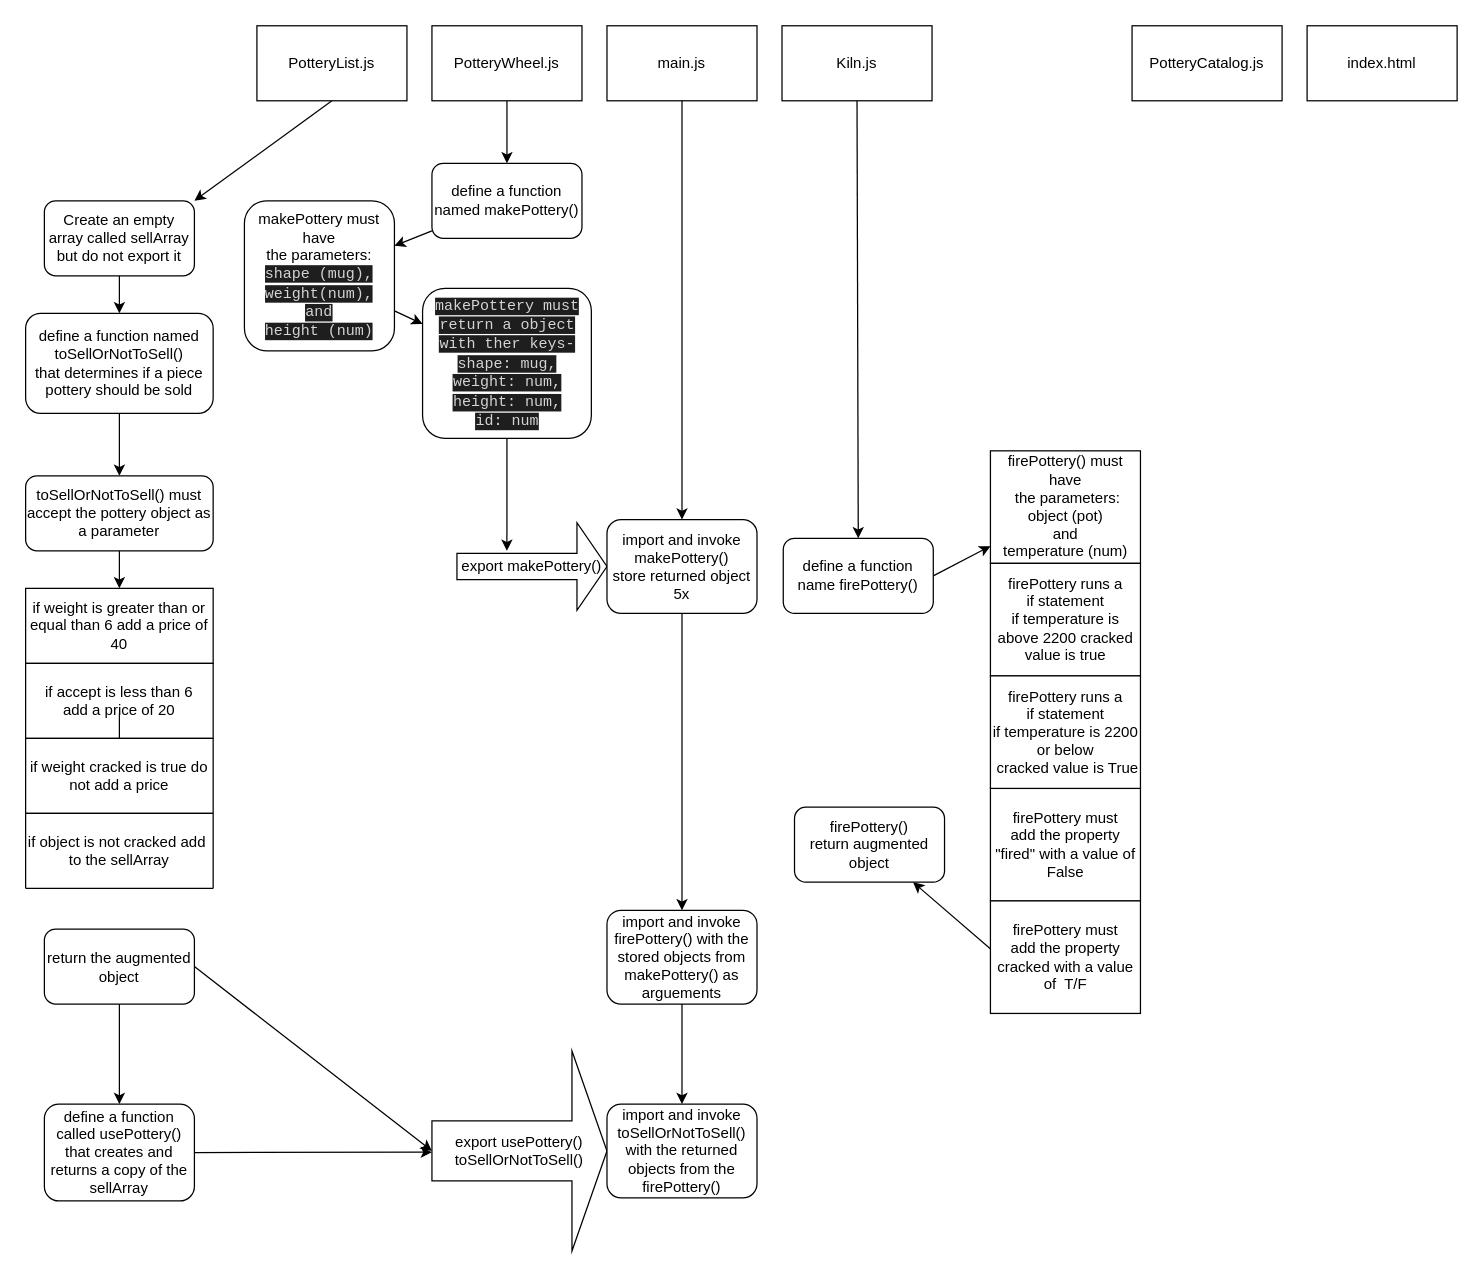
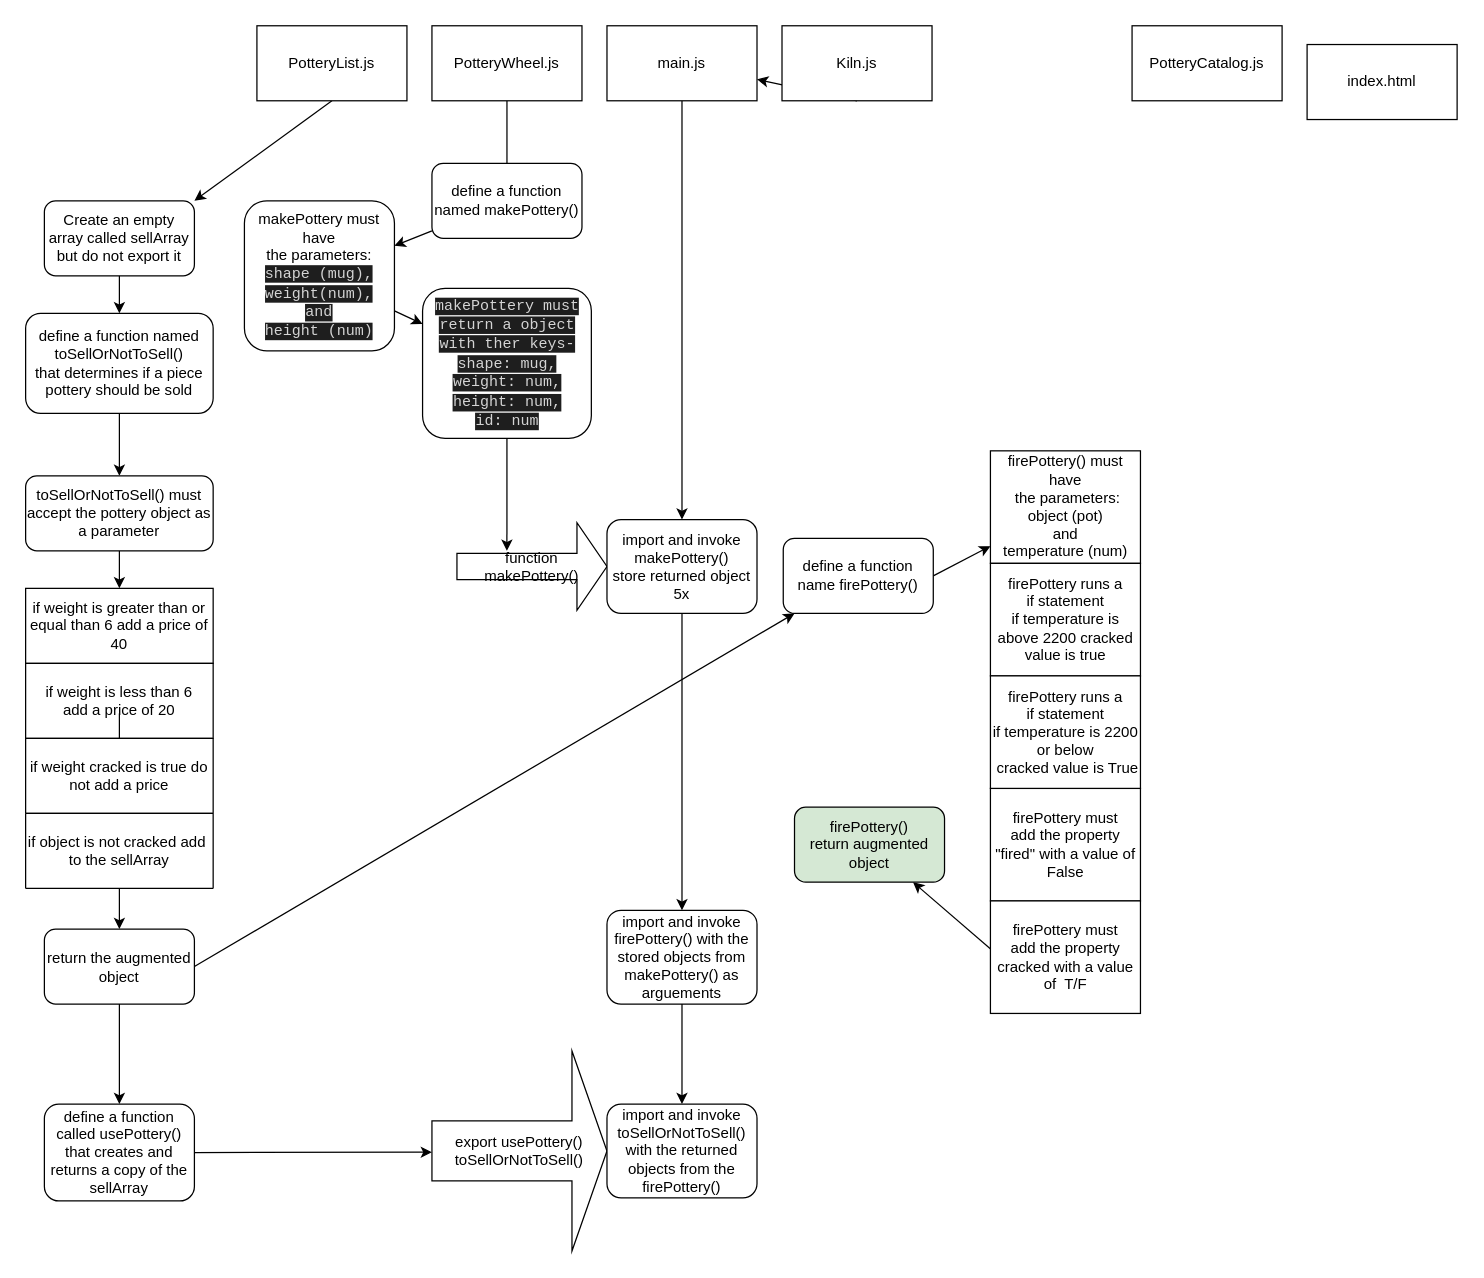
  <mxCell id="0" />
  <mxCell id="1" parent="0" />
- <mxCell id="2" style="edgeStyle=none;html=1;exitX=0.5;exitY=1;exitDx=0;exitDy=0;entryX=0.5;entryY=0;entryDx=0;entryDy=0;fontSize=12;" edge="1" parent="1" source="3" target="13"><mxGeometry relative="1" as="geometry" /></mxCell>
+ <mxCell id="2" style="edgeStyle=none;html=1;exitX=0.5;exitY=1;exitDx=0;exitDy=0;entryX=0.5;entryY=0;entryDx=0;entryDy=0;fontSize=12;endArrow=none;" edge="1" parent="1" source="3" target="13"><mxGeometry relative="1" as="geometry" /></mxCell>
  <mxCell id="3" value="PotteryWheel.js" style="rounded=0;whiteSpace=wrap;html=1;fontSize=12;" vertex="1" parent="1"><mxGeometry x="345" y="20" width="120" height="60" as="geometry" /></mxCell>
  <mxCell id="4" style="edgeStyle=none;html=1;exitX=0.5;exitY=1;exitDx=0;exitDy=0;fontSize=12;entryX=1;entryY=0;entryDx=0;entryDy=0;" edge="1" parent="1" source="5" target="37"><mxGeometry relative="1" as="geometry"><mxPoint x="125" y="300" as="targetPoint" /></mxGeometry></mxCell>
  <mxCell id="5" value="PotteryList.js" style="rounded=0;whiteSpace=wrap;html=1;fontSize=12;" vertex="1" parent="1"><mxGeometry x="205" y="20" width="120" height="60" as="geometry" /></mxCell>
- <mxCell id="6" style="edgeStyle=none;html=1;exitX=0.5;exitY=1;exitDx=0;exitDy=0;entryX=0.5;entryY=0;entryDx=0;entryDy=0;fontSize=12;" edge="1" parent="1" source="7" target="22"><mxGeometry relative="1" as="geometry" /></mxCell>
+ <mxCell id="6" style="edgeStyle=none;html=1;exitX=0.5;exitY=1;exitDx=0;exitDy=0;fontSize=12;" edge="1" parent="1" source="7" target="10"><mxGeometry relative="1" as="geometry" /></mxCell>
  <mxCell id="7" value="Kiln.js" style="rounded=0;whiteSpace=wrap;html=1;fontSize=12;" vertex="1" parent="1"><mxGeometry x="625" y="20" width="120" height="60" as="geometry" /></mxCell>
  <mxCell id="8" value="PotteryCatalog.js" style="rounded=0;whiteSpace=wrap;html=1;fontSize=12;" vertex="1" parent="1"><mxGeometry x="905" y="20" width="120" height="60" as="geometry" /></mxCell>
  <mxCell id="9" style="edgeStyle=none;html=1;entryX=0.5;entryY=0;entryDx=0;entryDy=0;fontSize=12;" edge="1" parent="1" source="10" target="20"><mxGeometry relative="1" as="geometry" /></mxCell>
  <mxCell id="10" value="main.js" style="rounded=0;whiteSpace=wrap;html=1;fontSize=12;" vertex="1" parent="1"><mxGeometry x="485" y="20" width="120" height="60" as="geometry" /></mxCell>
- <mxCell id="11" value="index.html" style="rounded=0;whiteSpace=wrap;html=1;fontSize=12;" vertex="1" parent="1"><mxGeometry x="1045" y="20" width="120" height="60" as="geometry" /></mxCell>
+ <mxCell id="11" value="index.html" style="rounded=0;whiteSpace=wrap;html=1;fontSize=12;" vertex="1" parent="1"><mxGeometry x="1045" y="35" width="120" height="60" as="geometry" /></mxCell>
  <mxCell id="12" value="" style="edgeStyle=none;html=1;fontSize=12;" edge="1" parent="1" source="13" target="15"><mxGeometry relative="1" as="geometry" /></mxCell>
  <mxCell id="13" value="define a function named makePottery()" style="rounded=1;whiteSpace=wrap;html=1;fontSize=12;" vertex="1" parent="1"><mxGeometry x="345" y="130" width="120" height="60" as="geometry" /></mxCell>
  <mxCell id="14" value="" style="edgeStyle=none;html=1;fontSize=12;" edge="1" parent="1" source="15" target="17"><mxGeometry relative="1" as="geometry" /></mxCell>
  <mxCell id="15" value="makePottery must have&lt;br&gt;&amp;nbsp;the parameters:&amp;nbsp;&lt;br&gt;&lt;span style=&quot;background-color: rgb(30, 30, 30); color: rgb(212, 212, 212); font-family: Menlo, Monaco, &amp;quot;Courier New&amp;quot;, monospace;&quot;&gt;shape (mug), weight(num),&lt;br&gt;and&lt;br&gt;height (num)&lt;/span&gt;&lt;span style=&quot;background-color: rgb(30, 30, 30); color: rgb(212, 212, 212); font-family: Menlo, Monaco, &amp;quot;Courier New&amp;quot;, monospace;&quot;&gt;&lt;br&gt;&lt;/span&gt;" style="whiteSpace=wrap;html=1;rounded=1;" vertex="1" parent="1"><mxGeometry x="195" y="160" width="120" height="120" as="geometry" /></mxCell>
  <mxCell id="16" style="edgeStyle=none;html=1;fontSize=12;entryX=0.333;entryY=0.321;entryDx=0;entryDy=0;entryPerimeter=0;" edge="1" parent="1" source="17" target="18"><mxGeometry relative="1" as="geometry" /></mxCell>
  <mxCell id="17" value="&lt;span style=&quot;background-color: rgb(30, 30, 30); color: rgb(212, 212, 212); font-family: Menlo, Monaco, &amp;quot;Courier New&amp;quot;, monospace;&quot;&gt;makePottery must return a object with ther keys-&lt;br&gt;&lt;/span&gt;&lt;span style=&quot;color: rgb(212, 212, 212); font-family: Menlo, Monaco, &amp;quot;Courier New&amp;quot;, monospace; background-color: rgb(30, 30, 30);&quot;&gt;shape: mug,&lt;br&gt;weight: num,&lt;/span&gt;&lt;br style=&quot;color: rgb(212, 212, 212); font-family: Menlo, Monaco, &amp;quot;Courier New&amp;quot;, monospace;&quot;&gt;&lt;span style=&quot;color: rgb(212, 212, 212); font-family: Menlo, Monaco, &amp;quot;Courier New&amp;quot;, monospace; background-color: rgb(30, 30, 30);&quot;&gt;height: num,&lt;br&gt;&lt;/span&gt;&lt;span style=&quot;background-color: rgb(30, 30, 30); color: rgb(212, 212, 212); font-family: Menlo, Monaco, &amp;quot;Courier New&amp;quot;, monospace;&quot;&gt;id: num&lt;/span&gt;&lt;span style=&quot;background-color: rgb(30, 30, 30); color: rgb(212, 212, 212); font-family: Menlo, Monaco, &amp;quot;Courier New&amp;quot;, monospace;&quot;&gt;&lt;br&gt;&lt;/span&gt;" style="whiteSpace=wrap;html=1;rounded=1;" vertex="1" parent="1"><mxGeometry x="337.5" y="230" width="135" height="120" as="geometry" /></mxCell>
- <mxCell id="18" value="export makePottery()" style="shape=singleArrow;whiteSpace=wrap;html=1;fontSize=12;" vertex="1" parent="1"><mxGeometry x="365" y="417.5" width="120" height="70" as="geometry" /></mxCell>
+ <mxCell id="18" value="function makePottery()" style="shape=singleArrow;whiteSpace=wrap;html=1;fontSize=12;" vertex="1" parent="1"><mxGeometry x="365" y="417.5" width="120" height="70" as="geometry" /></mxCell>
  <mxCell id="19" value="" style="edgeStyle=none;html=1;fontSize=12;" edge="1" parent="1" source="20" target="35"><mxGeometry relative="1" as="geometry" /></mxCell>
  <mxCell id="20" value="import and invoke makePottery()&lt;br&gt;store returned object 5x" style="rounded=1;whiteSpace=wrap;html=1;fontSize=12;" vertex="1" parent="1"><mxGeometry x="485" y="415" width="120" height="75" as="geometry" /></mxCell>
  <mxCell id="21" value="" style="edgeStyle=none;html=1;fontSize=12;exitX=1;exitY=0.5;exitDx=0;exitDy=0;" edge="1" parent="1" source="22" target="24"><mxGeometry relative="1" as="geometry"><mxPoint x="765.004" y="350" as="sourcePoint" /></mxGeometry></mxCell>
  <mxCell id="22" value="define a function name firePottery()" style="rounded=1;whiteSpace=wrap;html=1;fontSize=12;" vertex="1" parent="1"><mxGeometry x="626" y="430" width="120" height="60" as="geometry" /></mxCell>
  <mxCell id="23" value="" style="edgeStyle=none;html=1;fontSize=12;" edge="1" parent="1" source="24" target="27"><mxGeometry relative="1" as="geometry" /></mxCell>
  <mxCell id="24" value="firePottery() must&lt;br&gt;have&lt;br&gt;&amp;nbsp;the parameters:&lt;br&gt;object (pot)&lt;br&gt;and&lt;br&gt;temperature (num)" style="rounded=1;whiteSpace=wrap;html=1;fontSize=12;arcSize=0;" vertex="1" parent="1"><mxGeometry x="791.71" y="360" width="120" height="90" as="geometry" /></mxCell>
  <mxCell id="25" value="" style="edgeStyle=none;html=1;fontSize=12;exitX=0.5;exitY=1;exitDx=0;exitDy=0;" edge="1" parent="1" source="32" target="29"><mxGeometry relative="1" as="geometry"><mxPoint x="851.71" y="650" as="sourcePoint" /></mxGeometry></mxCell>
  <mxCell id="26" value="" style="edgeStyle=none;html=1;fontSize=12;" edge="1" parent="1" source="27" target="32"><mxGeometry relative="1" as="geometry" /></mxCell>
  <mxCell id="27" value="firePottery runs a&lt;br&gt;if statement&lt;br&gt;if temperature is above 2200 cracked value is true" style="rounded=1;whiteSpace=wrap;html=1;fontSize=12;arcSize=0;" vertex="1" parent="1"><mxGeometry x="791.71" y="450" width="120" height="90" as="geometry" /></mxCell>
  <mxCell id="28" value="" style="edgeStyle=none;html=1;fontSize=12;" edge="1" parent="1" source="29" target="31"><mxGeometry relative="1" as="geometry" /></mxCell>
  <mxCell id="29" value="firePottery must&lt;br&gt;add the property&lt;br&gt;&quot;fired&quot; with a value of&lt;br&gt;False" style="rounded=1;whiteSpace=wrap;html=1;fontSize=12;arcSize=0;" vertex="1" parent="1"><mxGeometry x="791.71" y="630" width="120" height="90" as="geometry" /></mxCell>
  <mxCell id="30" style="edgeStyle=none;html=1;exitX=0.5;exitY=1;exitDx=0;exitDy=0;fontSize=12;" edge="1" parent="1" source="31" target="33"><mxGeometry relative="1" as="geometry" /></mxCell>
  <mxCell id="31" value="firePottery must&lt;br&gt;add the property&lt;br&gt;cracked with a value of&amp;nbsp; T/F" style="rounded=1;whiteSpace=wrap;html=1;fontSize=12;arcSize=0;" vertex="1" parent="1"><mxGeometry x="791.71" y="720" width="120" height="90" as="geometry" /></mxCell>
  <mxCell id="32" value="firePottery runs a&lt;br&gt;if statement&lt;br&gt;if temperature is 2200&lt;br&gt;or below&lt;br&gt;&amp;nbsp;cracked value is True" style="rounded=1;whiteSpace=wrap;html=1;fontSize=12;arcSize=0;" vertex="1" parent="1"><mxGeometry x="791.71" y="540" width="120" height="90" as="geometry" /></mxCell>
- <mxCell id="33" value="firePottery()&lt;br&gt;return augmented object" style="rounded=1;whiteSpace=wrap;html=1;fontSize=12;" vertex="1" parent="1"><mxGeometry x="635" y="645" width="120" height="60" as="geometry" /></mxCell>
+ <mxCell id="33" value="firePottery()&lt;br&gt;return augmented object" style="rounded=1;whiteSpace=wrap;html=1;fontSize=12;fillColor=#d5e8d4;" vertex="1" parent="1"><mxGeometry x="635" y="645" width="120" height="60" as="geometry" /></mxCell>
  <mxCell id="34" value="" style="edgeStyle=none;html=1;fontSize=12;" edge="1" parent="1" source="35" target="56"><mxGeometry relative="1" as="geometry" /></mxCell>
  <mxCell id="35" value="import and invoke firePottery() with the stored objects from makePottery() as arguements" style="rounded=1;whiteSpace=wrap;html=1;fontSize=12;" vertex="1" parent="1"><mxGeometry x="485" y="727.5" width="120" height="75" as="geometry" /></mxCell>
  <mxCell id="36" value="" style="edgeStyle=none;html=1;fontSize=12;" edge="1" parent="1" source="37" target="39"><mxGeometry relative="1" as="geometry" /></mxCell>
  <mxCell id="37" value="Create an empty array called sellArray but do not export it" style="rounded=1;whiteSpace=wrap;html=1;fontSize=12;" vertex="1" parent="1"><mxGeometry x="35" y="160" width="120" height="60" as="geometry" /></mxCell>
  <mxCell id="38" value="" style="edgeStyle=none;html=1;fontSize=12;" edge="1" parent="1" source="39" target="41"><mxGeometry relative="1" as="geometry" /></mxCell>
  <mxCell id="39" value="define a function named toSellOrNotToSell()&lt;br&gt;that determines if a piece pottery should be sold" style="rounded=1;whiteSpace=wrap;html=1;fontSize=12;" vertex="1" parent="1"><mxGeometry x="20" y="250" width="150" height="80" as="geometry" /></mxCell>
  <mxCell id="40" value="" style="edgeStyle=none;html=1;fontSize=12;" edge="1" parent="1" source="41" target="43"><mxGeometry relative="1" as="geometry" /></mxCell>
  <mxCell id="41" value="toSellOrNotToSell() must accept the pottery object as a parameter" style="rounded=1;whiteSpace=wrap;html=1;fontSize=12;" vertex="1" parent="1"><mxGeometry x="20" y="380" width="150" height="60" as="geometry" /></mxCell>
  <mxCell id="42" value="" style="edgeStyle=none;html=1;fontSize=12;" edge="1" parent="1" source="43" target="45"><mxGeometry relative="1" as="geometry" /></mxCell>
  <mxCell id="43" value="if weight is greater than or equal than 6 add a price of 40" style="rounded=1;whiteSpace=wrap;html=1;fontSize=12;arcSize=0;" vertex="1" parent="1"><mxGeometry x="20" y="470" width="150" height="60" as="geometry" /></mxCell>
  <mxCell id="44" value="" style="edgeStyle=none;html=1;fontSize=12;" edge="1" parent="1" source="45" target="47"><mxGeometry relative="1" as="geometry" /></mxCell>
- <mxCell id="45" value="if accept is less than 6&lt;br&gt;add a price of 20" style="rounded=1;whiteSpace=wrap;html=1;fontSize=12;arcSize=0;" vertex="1" parent="1"><mxGeometry x="20" y="530" width="150" height="60" as="geometry" /></mxCell>
+ <mxCell id="45" value="if weight is less than 6&lt;br&gt;add a price of 20" style="rounded=1;whiteSpace=wrap;html=1;fontSize=12;arcSize=0;" vertex="1" parent="1"><mxGeometry x="20" y="530" width="150" height="60" as="geometry" /></mxCell>
  <mxCell id="46" value="" style="edgeStyle=none;html=1;fontSize=12;" edge="1" parent="1" target="49"><mxGeometry relative="1" as="geometry"><mxPoint x="95" y="570" as="sourcePoint" /></mxGeometry></mxCell>
  <mxCell id="47" value="if weight cracked is true do not add a price" style="rounded=1;whiteSpace=wrap;html=1;fontSize=12;arcSize=1;" vertex="1" parent="1"><mxGeometry x="20" y="590" width="150" height="60" as="geometry" /></mxCell>
- <mxCell id="48" style="edgeStyle=none;html=1;exitX=0.5;exitY=1;exitDx=0;exitDy=0;fontSize=12;" edge="1" parent="1" source="49" target="47"><mxGeometry relative="1" as="geometry" /></mxCell>
+ <mxCell id="48" style="edgeStyle=none;html=1;exitX=0.5;exitY=1;exitDx=0;exitDy=0;fontSize=12;" edge="1" parent="1" source="49" target="52"><mxGeometry relative="1" as="geometry" /></mxCell>
  <mxCell id="49" value="if object is not cracked add&amp;nbsp;&lt;br&gt;to the sellArray" style="rounded=1;whiteSpace=wrap;html=1;fontSize=12;arcSize=1;" vertex="1" parent="1"><mxGeometry x="20" y="650" width="150" height="60" as="geometry" /></mxCell>
  <mxCell id="50" value="" style="edgeStyle=none;html=1;fontSize=12;" edge="1" parent="1" source="52" target="54"><mxGeometry relative="1" as="geometry" /></mxCell>
- <mxCell id="51" style="edgeStyle=none;html=1;exitX=1;exitY=0.5;exitDx=0;exitDy=0;entryX=0;entryY=0.5;entryDx=0;entryDy=0;entryPerimeter=0;fontSize=12;" edge="1" parent="1" source="52" target="55"><mxGeometry relative="1" as="geometry" /></mxCell>
+ <mxCell id="51" style="edgeStyle=none;html=1;exitX=1;exitY=0.5;exitDx=0;exitDy=0;fontSize=12;" edge="1" parent="1" source="52" target="22"><mxGeometry relative="1" as="geometry" /></mxCell>
  <mxCell id="52" value="return the augmented object" style="rounded=1;whiteSpace=wrap;html=1;fontSize=12;" vertex="1" parent="1"><mxGeometry x="35" y="742.5" width="120" height="60" as="geometry" /></mxCell>
  <mxCell id="53" style="edgeStyle=none;html=1;exitX=1;exitY=0.5;exitDx=0;exitDy=0;fontSize=12;" edge="1" parent="1" source="54"><mxGeometry relative="1" as="geometry"><mxPoint x="345" y="921" as="targetPoint" /></mxGeometry></mxCell>
  <mxCell id="54" value="define a function called usePottery() that creates and returns a copy of the sellArray" style="whiteSpace=wrap;html=1;rounded=1;" vertex="1" parent="1"><mxGeometry x="35" y="882.5" width="120" height="77.5" as="geometry" /></mxCell>
  <mxCell id="55" value="export usePottery()&lt;br&gt;toSellOrNotToSell()" style="shape=singleArrow;whiteSpace=wrap;html=1;fontSize=12;" vertex="1" parent="1"><mxGeometry x="345" y="840" width="140" height="160" as="geometry" /></mxCell>
  <mxCell id="56" value="import and invoke&lt;br&gt;toSellOrNotToSell()&lt;br&gt;with the returned objects from the firePottery()" style="rounded=1;whiteSpace=wrap;html=1;fontSize=12;" vertex="1" parent="1"><mxGeometry x="485" y="882.5" width="120" height="75" as="geometry" /></mxCell>
